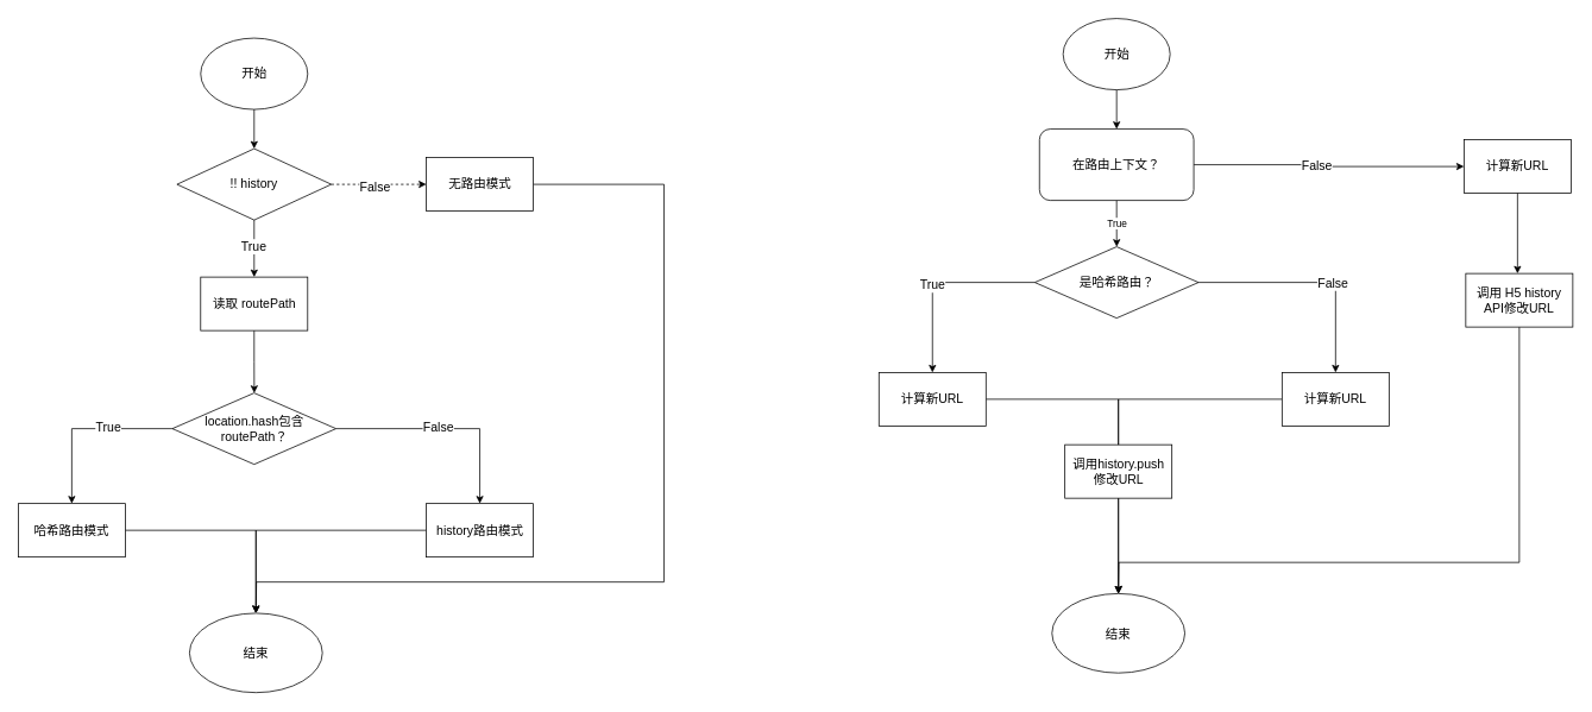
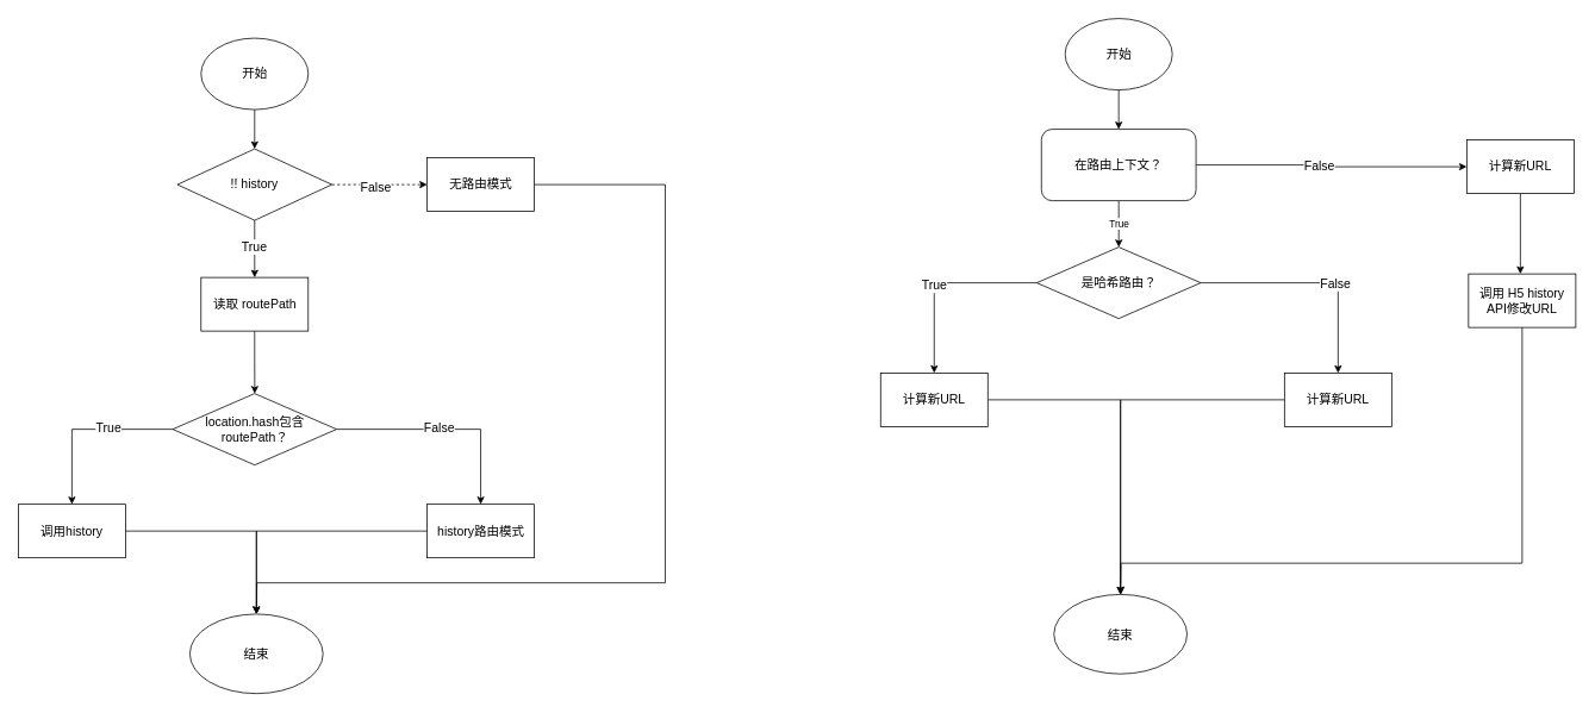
  <mxCell id="0" />
  <mxCell id="1" parent="0" />
  <mxCell id="2" value="" style="edgeStyle=orthogonalEdgeStyle;rounded=0;orthogonalLoop=1;jettySize=auto;html=1;fontSize=14;labelBorderColor=none;" edge="1" parent="1" source="3" target="8"><mxGeometry relative="1" as="geometry" /></mxCell>
  <mxCell id="3" value="开始" style="ellipse;whiteSpace=wrap;html=1;fontSize=14;labelBorderColor=none;" vertex="1" parent="1"><mxGeometry x="224.5" y="42" width="120" height="80" as="geometry" /></mxCell>
  <mxCell id="4" value="" style="edgeStyle=orthogonalEdgeStyle;rounded=0;orthogonalLoop=1;jettySize=auto;html=1;fontSize=14;labelBorderColor=none;" edge="1" parent="1" source="8" target="10"><mxGeometry relative="1" as="geometry" /></mxCell>
  <mxCell id="5" value="True" style="edgeLabel;html=1;align=center;verticalAlign=middle;resizable=0;points=[];fontSize=14;labelBorderColor=none;" vertex="1" connectable="0" parent="4"><mxGeometry x="-0.099" y="-1" relative="1" as="geometry"><mxPoint as="offset" /></mxGeometry></mxCell>
  <mxCell id="6" value="" style="edgeStyle=orthogonalEdgeStyle;rounded=0;orthogonalLoop=1;jettySize=auto;html=1;fontSize=14;labelBorderColor=none;dashed=1;" edge="1" parent="1" source="8" target="12"><mxGeometry relative="1" as="geometry" /></mxCell>
  <mxCell id="7" value="False" style="edgeLabel;html=1;align=center;verticalAlign=middle;resizable=0;points=[];fontSize=14;labelBorderColor=none;" vertex="1" connectable="0" parent="6"><mxGeometry x="-0.099" y="-3" relative="1" as="geometry"><mxPoint as="offset" /></mxGeometry></mxCell>
  <mxCell id="8" value="!! history" style="rhombus;whiteSpace=wrap;html=1;fontSize=14;labelBorderColor=none;" vertex="1" parent="1"><mxGeometry x="198" y="166" width="173" height="80" as="geometry" /></mxCell>
  <mxCell id="9" value="" style="edgeStyle=orthogonalEdgeStyle;rounded=0;orthogonalLoop=1;jettySize=auto;html=1;fontSize=14;labelBorderColor=none;" edge="1" parent="1" source="10" target="17"><mxGeometry relative="1" as="geometry" /></mxCell>
  <mxCell id="10" value="读取 routePath" style="whiteSpace=wrap;html=1;fontSize=14;labelBorderColor=none;" vertex="1" parent="1"><mxGeometry x="224.5" y="310" width="120" height="60" as="geometry" /></mxCell>
  <mxCell id="11" style="edgeStyle=orthogonalEdgeStyle;rounded=0;orthogonalLoop=1;jettySize=auto;html=1;" edge="1" parent="1" source="12" target="22"><mxGeometry relative="1" as="geometry"><Array as="points"><mxPoint x="744" y="206" /><mxPoint x="744" y="652" /><mxPoint x="287" y="652" /></Array></mxGeometry></mxCell>
  <mxCell id="12" value="无路由模式" style="whiteSpace=wrap;html=1;fontSize=14;labelBorderColor=none;" vertex="1" parent="1"><mxGeometry x="477.5" y="176" width="120" height="60" as="geometry" /></mxCell>
  <mxCell id="13" value="" style="edgeStyle=orthogonalEdgeStyle;rounded=0;orthogonalLoop=1;jettySize=auto;html=1;fontSize=14;labelBorderColor=none;" edge="1" parent="1" source="17" target="19"><mxGeometry relative="1" as="geometry" /></mxCell>
  <mxCell id="14" value="True" style="edgeLabel;html=1;align=center;verticalAlign=middle;resizable=0;points=[];fontSize=14;labelBorderColor=none;" vertex="1" connectable="0" parent="13"><mxGeometry x="-0.267" y="-2" relative="1" as="geometry"><mxPoint as="offset" /></mxGeometry></mxCell>
  <mxCell id="15" value="" style="edgeStyle=orthogonalEdgeStyle;rounded=0;orthogonalLoop=1;jettySize=auto;html=1;fontSize=14;labelBorderColor=none;" edge="1" parent="1" source="17" target="21"><mxGeometry relative="1" as="geometry" /></mxCell>
  <mxCell id="16" value="False" style="edgeLabel;html=1;align=center;verticalAlign=middle;resizable=0;points=[];fontSize=14;labelBorderColor=none;" vertex="1" connectable="0" parent="15"><mxGeometry x="-0.074" y="2" relative="1" as="geometry"><mxPoint as="offset" /></mxGeometry></mxCell>
  <mxCell id="17" value="location.hash包含&lt;br style=&quot;font-size: 14px;&quot;&gt;routePath？" style="rhombus;whiteSpace=wrap;html=1;fontSize=14;labelBorderColor=none;" vertex="1" parent="1"><mxGeometry x="192.75" y="440" width="183.5" height="80" as="geometry" /></mxCell>
  <mxCell id="18" style="edgeStyle=orthogonalEdgeStyle;rounded=0;orthogonalLoop=1;jettySize=auto;html=1;fontSize=14;labelBorderColor=none;" edge="1" parent="1" source="19" target="22"><mxGeometry relative="1" as="geometry" /></mxCell>
- <mxCell id="19" value="哈希路由模式" style="whiteSpace=wrap;html=1;fontSize=14;labelBorderColor=none;" vertex="1" parent="1"><mxGeometry x="20" y="564" width="120" height="60" as="geometry" /></mxCell>
+ <mxCell id="19" value="调用history" style="whiteSpace=wrap;html=1;fontSize=14;labelBorderColor=none;" vertex="1" parent="1"><mxGeometry x="20" y="564" width="120" height="60" as="geometry" /></mxCell>
  <mxCell id="20" value="" style="edgeStyle=orthogonalEdgeStyle;rounded=0;orthogonalLoop=1;jettySize=auto;html=1;fontSize=14;labelBorderColor=none;" edge="1" parent="1" source="21" target="22"><mxGeometry relative="1" as="geometry" /></mxCell>
  <mxCell id="21" value="history路由模式" style="whiteSpace=wrap;html=1;fontSize=14;labelBorderColor=none;" vertex="1" parent="1"><mxGeometry x="477.5" y="564" width="120" height="60" as="geometry" /></mxCell>
  <mxCell id="22" value="结束" style="ellipse;whiteSpace=wrap;html=1;fontSize=14;labelBorderColor=none;" vertex="1" parent="1"><mxGeometry x="212" y="687" width="149" height="89" as="geometry" /></mxCell>
  <mxCell id="23" value="" style="edgeStyle=orthogonalEdgeStyle;rounded=0;orthogonalLoop=1;jettySize=auto;html=1;fontSize=14;labelBorderColor=none;" edge="1" parent="1" source="24" target="28"><mxGeometry relative="1" as="geometry" /></mxCell>
  <mxCell id="24" value="开始" style="ellipse;whiteSpace=wrap;html=1;fontSize=14;labelBorderColor=none;" vertex="1" parent="1"><mxGeometry x="1191.5" y="20" width="120" height="80" as="geometry" /></mxCell>
  <mxCell id="25" value="" style="edgeStyle=orthogonalEdgeStyle;rounded=0;orthogonalLoop=1;jettySize=auto;html=1;fontSize=14;labelBorderColor=none;" edge="1" parent="1" source="28" target="30"><mxGeometry relative="1" as="geometry" /></mxCell>
  <mxCell id="26" value="False" style="edgeLabel;html=1;align=center;verticalAlign=middle;resizable=0;points=[];fontSize=14;labelBorderColor=none;" vertex="1" connectable="0" parent="25"><mxGeometry x="-0.099" y="-3" relative="1" as="geometry"><mxPoint y="-3" as="offset" /></mxGeometry></mxCell>
  <mxCell id="27" value="True" style="edgeStyle=orthogonalEdgeStyle;rounded=0;orthogonalLoop=1;jettySize=auto;html=1;" edge="1" parent="1" source="28" target="35"><mxGeometry relative="1" as="geometry" /></mxCell>
  <mxCell id="28" value="在路由上下文？" style="whiteSpace=wrap;html=1;fontSize=14;labelBorderColor=none;rounded=1;" vertex="1" parent="1"><mxGeometry x="1165" y="144" width="173" height="80" as="geometry" /></mxCell>
  <mxCell id="29" style="edgeStyle=orthogonalEdgeStyle;rounded=0;orthogonalLoop=1;jettySize=auto;html=1;" edge="1" parent="1" source="42" target="40"><mxGeometry relative="1" as="geometry"><Array as="points"><mxPoint x="1703" y="630" /><mxPoint x="1254" y="630" /></Array></mxGeometry></mxCell>
  <mxCell id="30" value="计算新URL" style="whiteSpace=wrap;html=1;fontSize=14;labelBorderColor=none;" vertex="1" parent="1"><mxGeometry x="1641" y="156" width="120" height="60" as="geometry" /></mxCell>
  <mxCell id="31" value="" style="edgeStyle=orthogonalEdgeStyle;rounded=0;orthogonalLoop=1;jettySize=auto;html=1;fontSize=14;labelBorderColor=none;" edge="1" parent="1" source="35" target="37"><mxGeometry relative="1" as="geometry" /></mxCell>
  <mxCell id="32" value="True" style="edgeLabel;html=1;align=center;verticalAlign=middle;resizable=0;points=[];fontSize=14;labelBorderColor=none;" vertex="1" connectable="0" parent="31"><mxGeometry x="-0.267" y="-2" relative="1" as="geometry"><mxPoint x="-36" y="4" as="offset" /></mxGeometry></mxCell>
  <mxCell id="33" value="" style="edgeStyle=orthogonalEdgeStyle;rounded=0;orthogonalLoop=1;jettySize=auto;html=1;fontSize=14;labelBorderColor=none;" edge="1" parent="1" source="35" target="39"><mxGeometry relative="1" as="geometry" /></mxCell>
  <mxCell id="34" value="False" style="edgeLabel;html=1;align=center;verticalAlign=middle;resizable=0;points=[];fontSize=14;labelBorderColor=none;" vertex="1" connectable="0" parent="33"><mxGeometry x="-0.074" y="2" relative="1" as="geometry"><mxPoint x="32" y="2" as="offset" /></mxGeometry></mxCell>
  <mxCell id="35" value="是哈希路由？" style="rhombus;whiteSpace=wrap;html=1;fontSize=14;labelBorderColor=none;" vertex="1" parent="1"><mxGeometry x="1159.75" y="276" width="183.5" height="80" as="geometry" /></mxCell>
  <mxCell id="36" style="edgeStyle=orthogonalEdgeStyle;rounded=0;orthogonalLoop=1;jettySize=auto;html=1;fontSize=14;labelBorderColor=none;" edge="1" parent="1" source="37" target="40"><mxGeometry relative="1" as="geometry" /></mxCell>
  <mxCell id="37" value="计算新URL" style="whiteSpace=wrap;html=1;fontSize=14;labelBorderColor=none;" vertex="1" parent="1"><mxGeometry x="985" y="417" width="120" height="60" as="geometry" /></mxCell>
  <mxCell id="38" value="" style="edgeStyle=orthogonalEdgeStyle;rounded=0;orthogonalLoop=1;jettySize=auto;html=1;fontSize=14;labelBorderColor=none;" edge="1" parent="1" source="39" target="40"><mxGeometry relative="1" as="geometry" /></mxCell>
  <mxCell id="39" value="计算新URL" style="whiteSpace=wrap;html=1;fontSize=14;labelBorderColor=none;" vertex="1" parent="1"><mxGeometry x="1437" y="417" width="120" height="60" as="geometry" /></mxCell>
  <mxCell id="40" value="结束" style="ellipse;whiteSpace=wrap;html=1;fontSize=14;labelBorderColor=none;" vertex="1" parent="1"><mxGeometry x="1179" y="665" width="149" height="89" as="geometry" /></mxCell>
  <mxCell id="41" value="" style="edgeStyle=orthogonalEdgeStyle;rounded=0;orthogonalLoop=1;jettySize=auto;html=1;" edge="1" parent="1" source="30" target="42"><mxGeometry relative="1" as="geometry"><Array as="points"><mxPoint x="1711" y="184" /></Array><mxPoint x="1711" y="216" as="sourcePoint" /><mxPoint x="1254" y="665" as="targetPoint" /></mxGeometry></mxCell>
  <mxCell id="42" value="调用 H5 history API修改URL" style="whiteSpace=wrap;html=1;fontSize=14;labelBorderColor=none;" vertex="1" parent="1"><mxGeometry x="1643" y="306" width="120" height="60" as="geometry" /></mxCell>
- <mxCell id="43" value="调用history.push&lt;br&gt;修改URL" style="whiteSpace=wrap;html=1;fontSize=14;labelBorderColor=none;" vertex="1" parent="1"><mxGeometry x="1193.5" y="498" width="120" height="60" as="geometry" /></mxCell>
